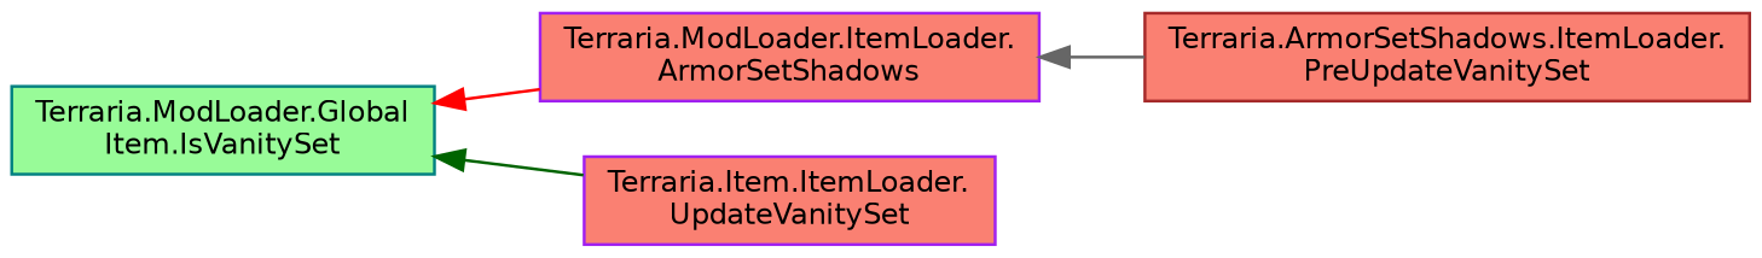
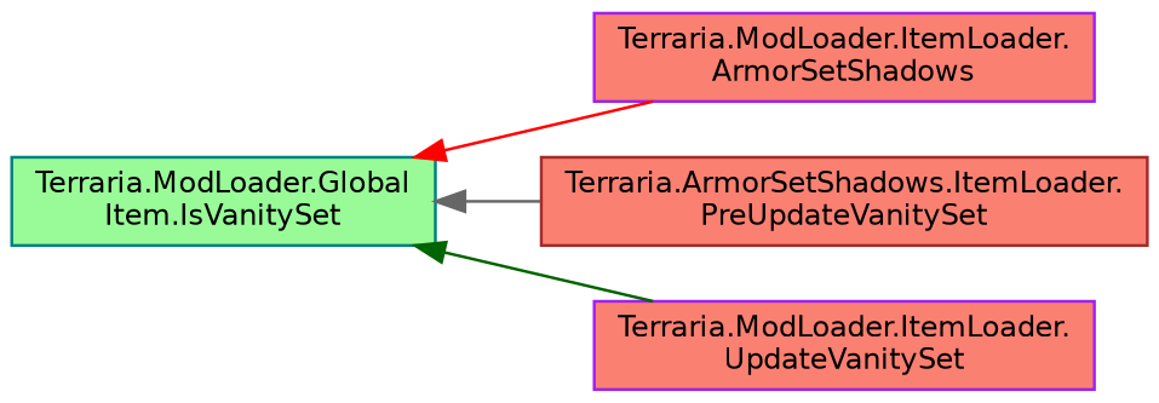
  digraph {
    rankdir=LR
    node [color=purple fillcolor=salmon fontname=Helvetica fontsize=10 shape=record style=filled]
    edge [dir=back fontname=Helvetica fontsize=10 labelfontname=Helvetica labelfontsize=10 style=solid]
    n1 [color=teal fillcolor=palegreen fontcolor=black height=0.2 label="Terraria.ModLoader.Global\lItem.IsVanitySet" width=0.4]
    n2 [height=0.2 label="Terraria.ModLoader.ItemLoader.\lArmorSetShadows" width=0.4]
    n3 [color=brown height=0.2 label="Terraria.ArmorSetShadows.ItemLoader.\lPreUpdateVanitySet" width=0.4]
-   n4 [height=0.2 label="Terraria.Item.ItemLoader.\lUpdateVanitySet" width=0.4]
+   n4 [height=0.2 label="Terraria.ModLoader.ItemLoader.\lUpdateVanitySet" width=0.4]
    n1 -> n2 [color=red]
-   n2 -> n3 [color=gray40]
+   n1 -> n3 [color=gray40]
    n1 -> n4 [color=darkgreen]
  }
